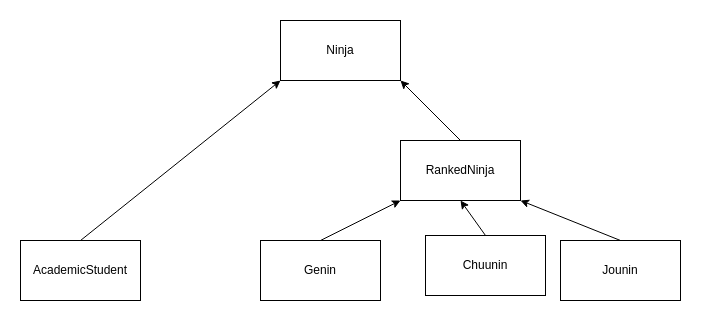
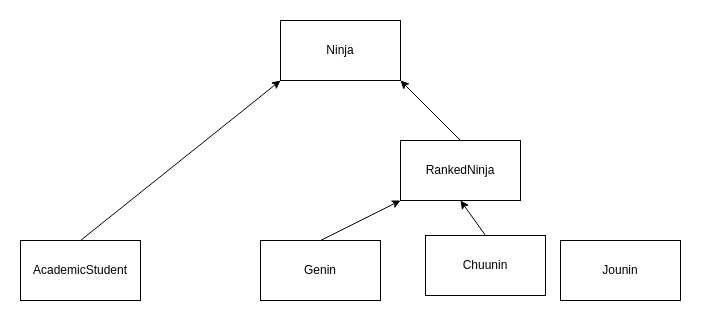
  <mxCell id="0" />
  <mxCell id="1" parent="0" />
  <mxCell id="2" value="Ninja" style="rounded=0;whiteSpace=wrap;html=1;" vertex="1" parent="1"><mxGeometry x="280" y="20" width="120" height="60" as="geometry" /></mxCell>
  <mxCell id="3" value="AcademicStudent" style="rounded=0;whiteSpace=wrap;html=1;" vertex="1" parent="1"><mxGeometry x="20" y="240" width="120" height="60" as="geometry" /></mxCell>
  <mxCell id="4" value="Genin" style="rounded=0;whiteSpace=wrap;html=1;" vertex="1" parent="1"><mxGeometry x="260" y="240" width="120" height="60" as="geometry" /></mxCell>
  <mxCell id="5" value="Chuunin" style="rounded=0;whiteSpace=wrap;html=1;" vertex="1" parent="1"><mxGeometry x="425" y="235" width="120" height="60" as="geometry" /></mxCell>
  <mxCell id="6" value="Jounin" style="rounded=0;whiteSpace=wrap;html=1;" vertex="1" parent="1"><mxGeometry x="560" y="240" width="120" height="60" as="geometry" /></mxCell>
  <mxCell id="7" value="" style="endArrow=classic;html=1;exitX=0.5;exitY=0;exitDx=0;exitDy=0;entryX=0;entryY=1;entryDx=0;entryDy=0;" edge="1" parent="1" source="3" target="2"><mxGeometry width="50" height="50" relative="1" as="geometry"><mxPoint x="20" y="150" as="sourcePoint" /><mxPoint x="70" y="100" as="targetPoint" /></mxGeometry></mxCell>
  <mxCell id="8" value="" style="endArrow=classic;html=1;exitX=0.5;exitY=0;exitDx=0;exitDy=0;entryX=0;entryY=1;entryDx=0;entryDy=0;" edge="1" parent="1" source="4" target="11"><mxGeometry width="50" height="50" relative="1" as="geometry"><mxPoint x="20" y="240" as="sourcePoint" /><mxPoint x="290" y="90" as="targetPoint" /></mxGeometry></mxCell>
  <mxCell id="9" value="" style="endArrow=classic;html=1;exitX=0.5;exitY=0;exitDx=0;exitDy=0;entryX=0.5;entryY=1;entryDx=0;entryDy=0;" edge="1" parent="1" source="5" target="11"><mxGeometry width="50" height="50" relative="1" as="geometry"><mxPoint x="200" y="320" as="sourcePoint" /><mxPoint x="320" y="90" as="targetPoint" /></mxGeometry></mxCell>
- <mxCell id="10" value="" style="endArrow=classic;html=1;exitX=0.5;exitY=0;exitDx=0;exitDy=0;entryX=1;entryY=1;entryDx=0;entryDy=0;" edge="1" parent="1" source="6" target="11"><mxGeometry width="50" height="50" relative="1" as="geometry"><mxPoint x="490" y="320" as="sourcePoint" /><mxPoint x="380" y="90" as="targetPoint" /></mxGeometry></mxCell>
  <mxCell id="11" value="RankedNinja" style="rounded=0;whiteSpace=wrap;html=1;" vertex="1" parent="1"><mxGeometry x="400" y="140" width="120" height="60" as="geometry" /></mxCell>
  <mxCell id="12" value="" style="endArrow=classic;html=1;exitX=0.5;exitY=0;exitDx=0;exitDy=0;entryX=1;entryY=1;entryDx=0;entryDy=0;" edge="1" parent="1" source="11" target="2"><mxGeometry width="50" height="50" relative="1" as="geometry"><mxPoint x="490" y="320" as="sourcePoint" /><mxPoint x="510" y="220" as="targetPoint" /></mxGeometry></mxCell>
